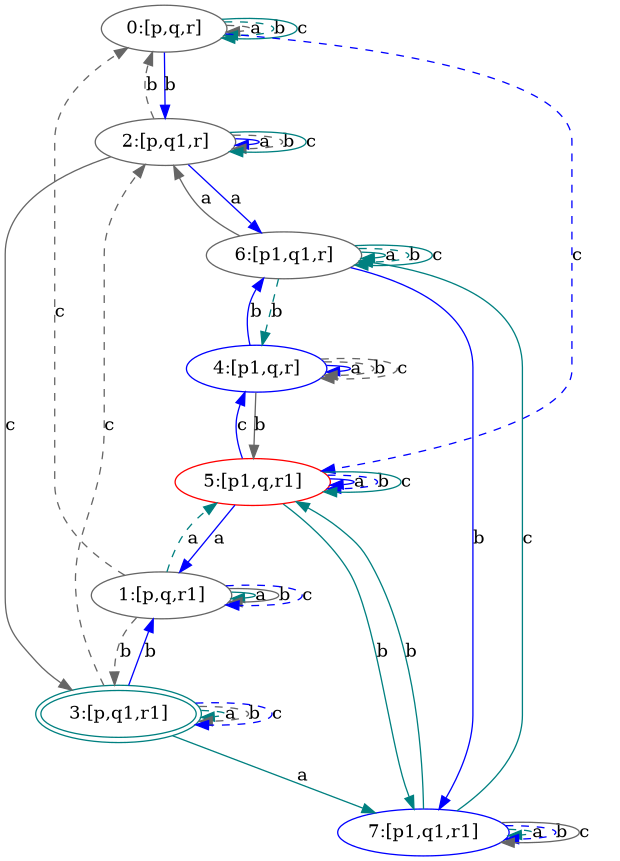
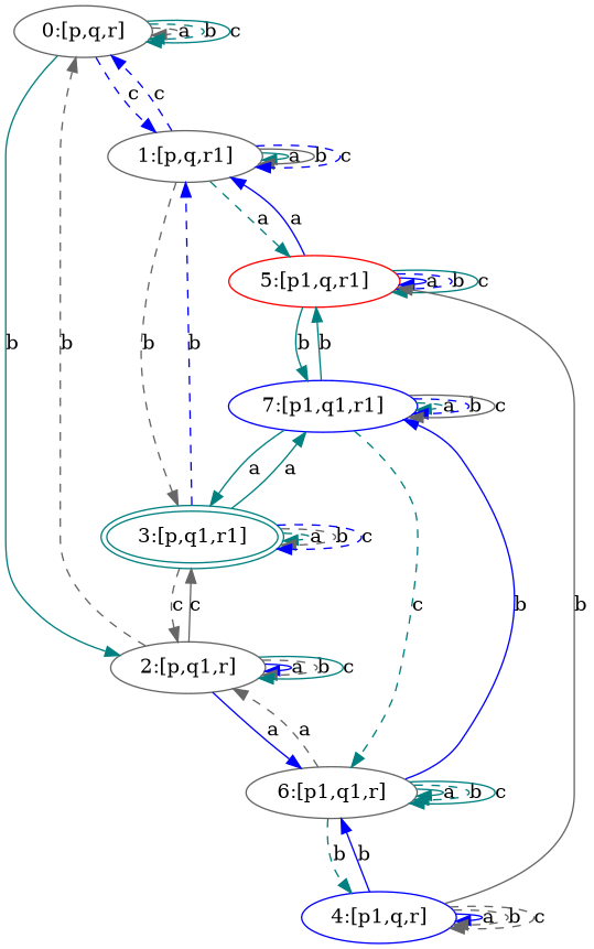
  digraph {
    node [color=gray40]
    edge [color=teal style=solid]
    n1 [label="0:[p,q,r]"]
    n2 [label="1:[p,q,r1]"]
    n3 [label="2:[p,q1,r]"]
    n4 [color=teal label="3:[p,q1,r1]" peripheries=2]
    n5 [color=red label="5:[p1,q,r1]"]
    n6 [label="6:[p1,q1,r]"]
    n7 [color=blue label="7:[p1,q1,r1]"]
    n8 [color=blue label="4:[p1,q,r]"]
    n1 -> n1 [color=gray40 label=a style=dashed]
    n1 -> n1 [label=b style=dashed]
    n1 -> n1 [label=c]
-   n1 -> n5 [color=blue label=c style=dashed]
-   n1 -> n3 [color=blue label=b]
-   n2 -> n1 [color=gray40 label=c style=dashed]
+   n1 -> n2 [color=blue label=c style=dashed]
+   n1 -> n3 [label=b]
+   n2 -> n1 [color=blue label=c style=dashed]
    n2 -> n2 [label=a]
    n2 -> n2 [color=gray40 label=b]
    n2 -> n2 [color=blue label=c style=dashed]
    n2 -> n4 [color=gray40 label=b style=dashed]
    n2 -> n5 [label=a style=dashed]
    n3 -> n1 [color=gray40 label=b style=dashed]
    n3 -> n3 [color=blue label=a]
    n3 -> n3 [color=gray40 label=b style=dashed]
    n3 -> n3 [label=c]
    n3 -> n4 [color=gray40 label=c]
    n3 -> n6 [color=blue label=a]
-   n4 -> n2 [color=blue label=b]
+   n4 -> n2 [color=blue label=b style=dashed]
    n4 -> n3 [color=gray40 label=c style=dashed]
    n4 -> n4 [label=a style=dashed]
    n4 -> n4 [color=gray40 label=b style=dashed]
    n4 -> n4 [color=blue label=c style=dashed]
    n4 -> n7 [label=a]
    n5 -> n2 [color=blue label=a]
    n5 -> n5 [color=blue label=a]
    n5 -> n5 [color=blue label=b style=dashed]
    n5 -> n5 [label=c]
    n5 -> n7 [label=b]
-   n5 -> n8 [color=blue label=c]
-   n6 -> n3 [color=gray40 label=a]
+   n6 -> n3 [color=gray40 label=a style=dashed]
    n6 -> n6 [label=a]
    n6 -> n6 [label=b style=dashed]
    n6 -> n6 [label=c]
    n6 -> n7 [color=blue label=b]
    n6 -> n8 [label=b style=dashed]
+   n7 -> n4 [label=a]
    n7 -> n5 [label=b]
-   n7 -> n6 [label=c]
+   n7 -> n6 [label=c style=dashed]
    n7 -> n7 [label=a style=dashed]
    n7 -> n7 [color=blue label=b style=dashed]
    n7 -> n7 [color=gray40 label=c]
    n8 -> n5 [color=gray40 label=b]
    n8 -> n6 [color=blue label=b]
    n8 -> n8 [color=blue label=a]
    n8 -> n8 [color=gray40 label=b style=dashed]
    n8 -> n8 [color=gray40 label=c style=dashed]
  }
